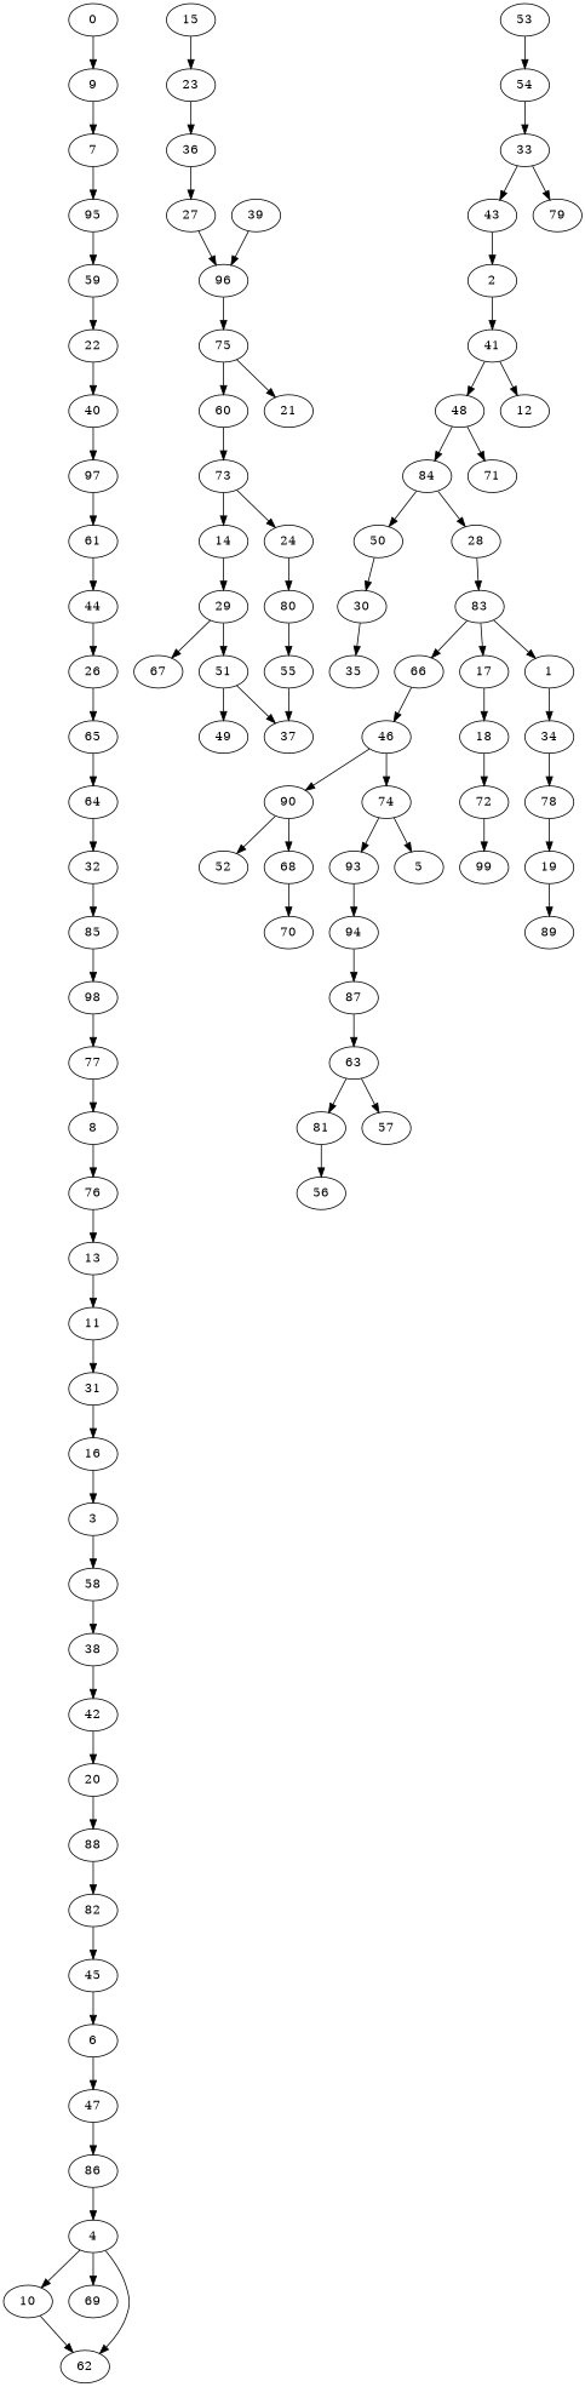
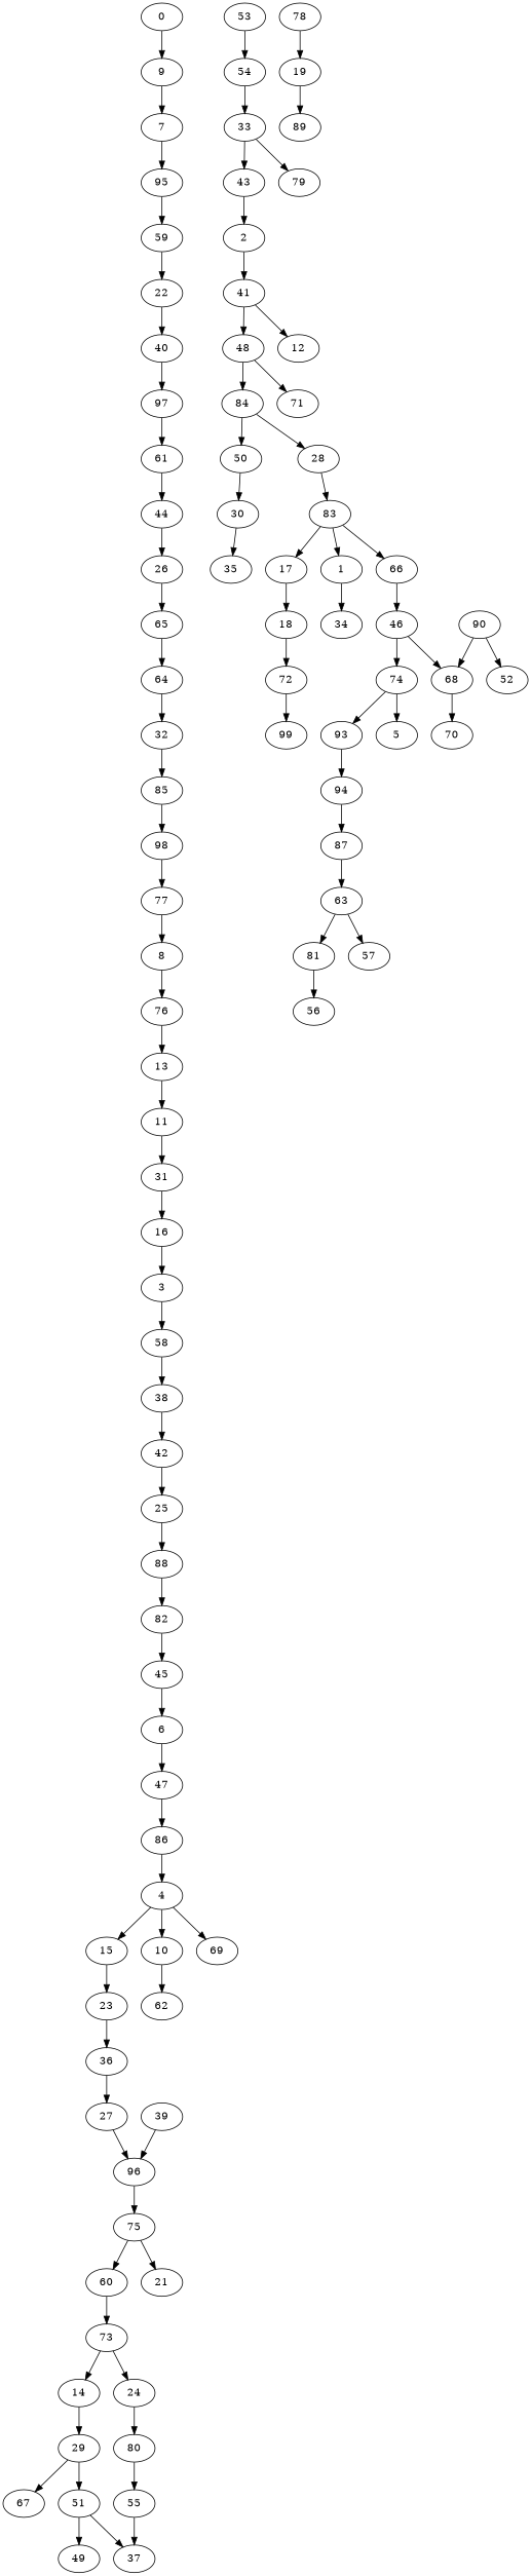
  digraph {
    n1 [label=0]
    n2 [label=9]
    n3 [label=7]
    n4 [label=95]
    n5 [label=59]
    n6 [label=22]
    n7 [label=40]
    n8 [label=97]
    n9 [label=61]
    n10 [label=44]
    n11 [label=26]
    n12 [label=65]
    n13 [label=64]
    n14 [label=32]
    n15 [label=85]
    n16 [label=98]
    n17 [label=77]
    n18 [label=8]
    n19 [label=76]
    n20 [label=13]
    n21 [label=11]
    n22 [label=31]
    n23 [label=16]
    n24 [label=3]
    n25 [label=58]
    n26 [label=38]
    n27 [label=42]
-   n28 [label=20]
+   n28 [label=25]
    n29 [label=88]
    n30 [label=82]
    n31 [label=45]
    n32 [label=6]
    n33 [label=47]
    n34 [label=86]
    n35 [label=4]
    n36 [label=15]
    n37 [label=10]
    n38 [label=69]
    n39 [label=23]
    n40 [label=62]
    n41 [label=36]
    n42 [label=27]
    n43 [label=96]
    n44 [label=39]
    n45 [label=75]
    n46 [label=60]
    n47 [label=21]
    n48 [label=73]
    n49 [label=14]
    n50 [label=24]
    n51 [label=29]
    n52 [label=80]
    n53 [label=67]
    n54 [label=51]
    n55 [label=49]
    n56 [label=37]
    n57 [label=53]
    n58 [label=54]
    n59 [label=33]
    n60 [label=43]
    n61 [label=79]
    n62 [label=2]
    n63 [label=41]
    n64 [label=48]
    n65 [label=12]
    n66 [label=84]
    n67 [label=71]
    n68 [label=50]
    n69 [label=28]
    n70 [label=30]
    n71 [label=83]
    n72 [label=35]
    n73 [label=66]
    n74 [label=17]
    n75 [label=1]
    n76 [label=46]
    n77 [label=18]
    n78 [label=34]
    n79 [label=90]
    n80 [label=74]
    n81 [label=52]
    n82 [label=68]
    n83 [label=93]
    n84 [label=5]
    n85 [label=70]
    n86 [label=94]
    n87 [label=87]
    n88 [label=63]
    n89 [label=81]
    n90 [label=57]
    n91 [label=56]
    n92 [label=72]
    n93 [label=99]
    n94 [label=78]
    n95 [label=19]
    n96 [label=89]
    n97 [label=55]
    n1 -> n2
    n2 -> n3
    n3 -> n4
    n4 -> n5
    n5 -> n6
    n6 -> n7
    n7 -> n8
    n8 -> n9
    n9 -> n10
    n10 -> n11
    n11 -> n12
    n12 -> n13
    n13 -> n14
    n14 -> n15
    n15 -> n16
    n16 -> n17
    n17 -> n18
    n18 -> n19
    n19 -> n20
    n20 -> n21
    n21 -> n22
    n22 -> n23
    n23 -> n24
    n24 -> n25
    n25 -> n26
    n26 -> n27
    n27 -> n28
    n28 -> n29
    n29 -> n30
    n30 -> n31
    n31 -> n32
    n32 -> n33
    n33 -> n34
    n34 -> n35
-   n35 -> n40
+   n35 -> n36
    n35 -> n37
    n35 -> n38
    n36 -> n39
    n37 -> n40
    n39 -> n41
    n41 -> n42
    n42 -> n43
    n43 -> n45
    n44 -> n43
    n45 -> n46
    n45 -> n47
    n46 -> n48
    n48 -> n49
    n48 -> n50
    n49 -> n51
    n50 -> n52
    n51 -> n53
    n51 -> n54
    n52 -> n97
    n54 -> n55
    n54 -> n56
    n57 -> n58
    n58 -> n59
    n59 -> n60
    n59 -> n61
    n60 -> n62
    n62 -> n63
    n63 -> n64
    n63 -> n65
    n64 -> n66
    n64 -> n67
    n66 -> n68
    n66 -> n69
    n68 -> n70
    n69 -> n71
    n70 -> n72
    n71 -> n73
    n71 -> n74
    n71 -> n75
    n73 -> n76
    n74 -> n77
    n75 -> n78
-   n76 -> n79
+   n76 -> n82
    n76 -> n80
    n77 -> n92
-   n78 -> n94
    n79 -> n81
    n79 -> n82
    n80 -> n83
    n80 -> n84
    n82 -> n85
    n83 -> n86
    n86 -> n87
    n87 -> n88
    n88 -> n89
    n88 -> n90
    n89 -> n91
    n92 -> n93
    n94 -> n95
    n95 -> n96
    n97 -> n56
  }
